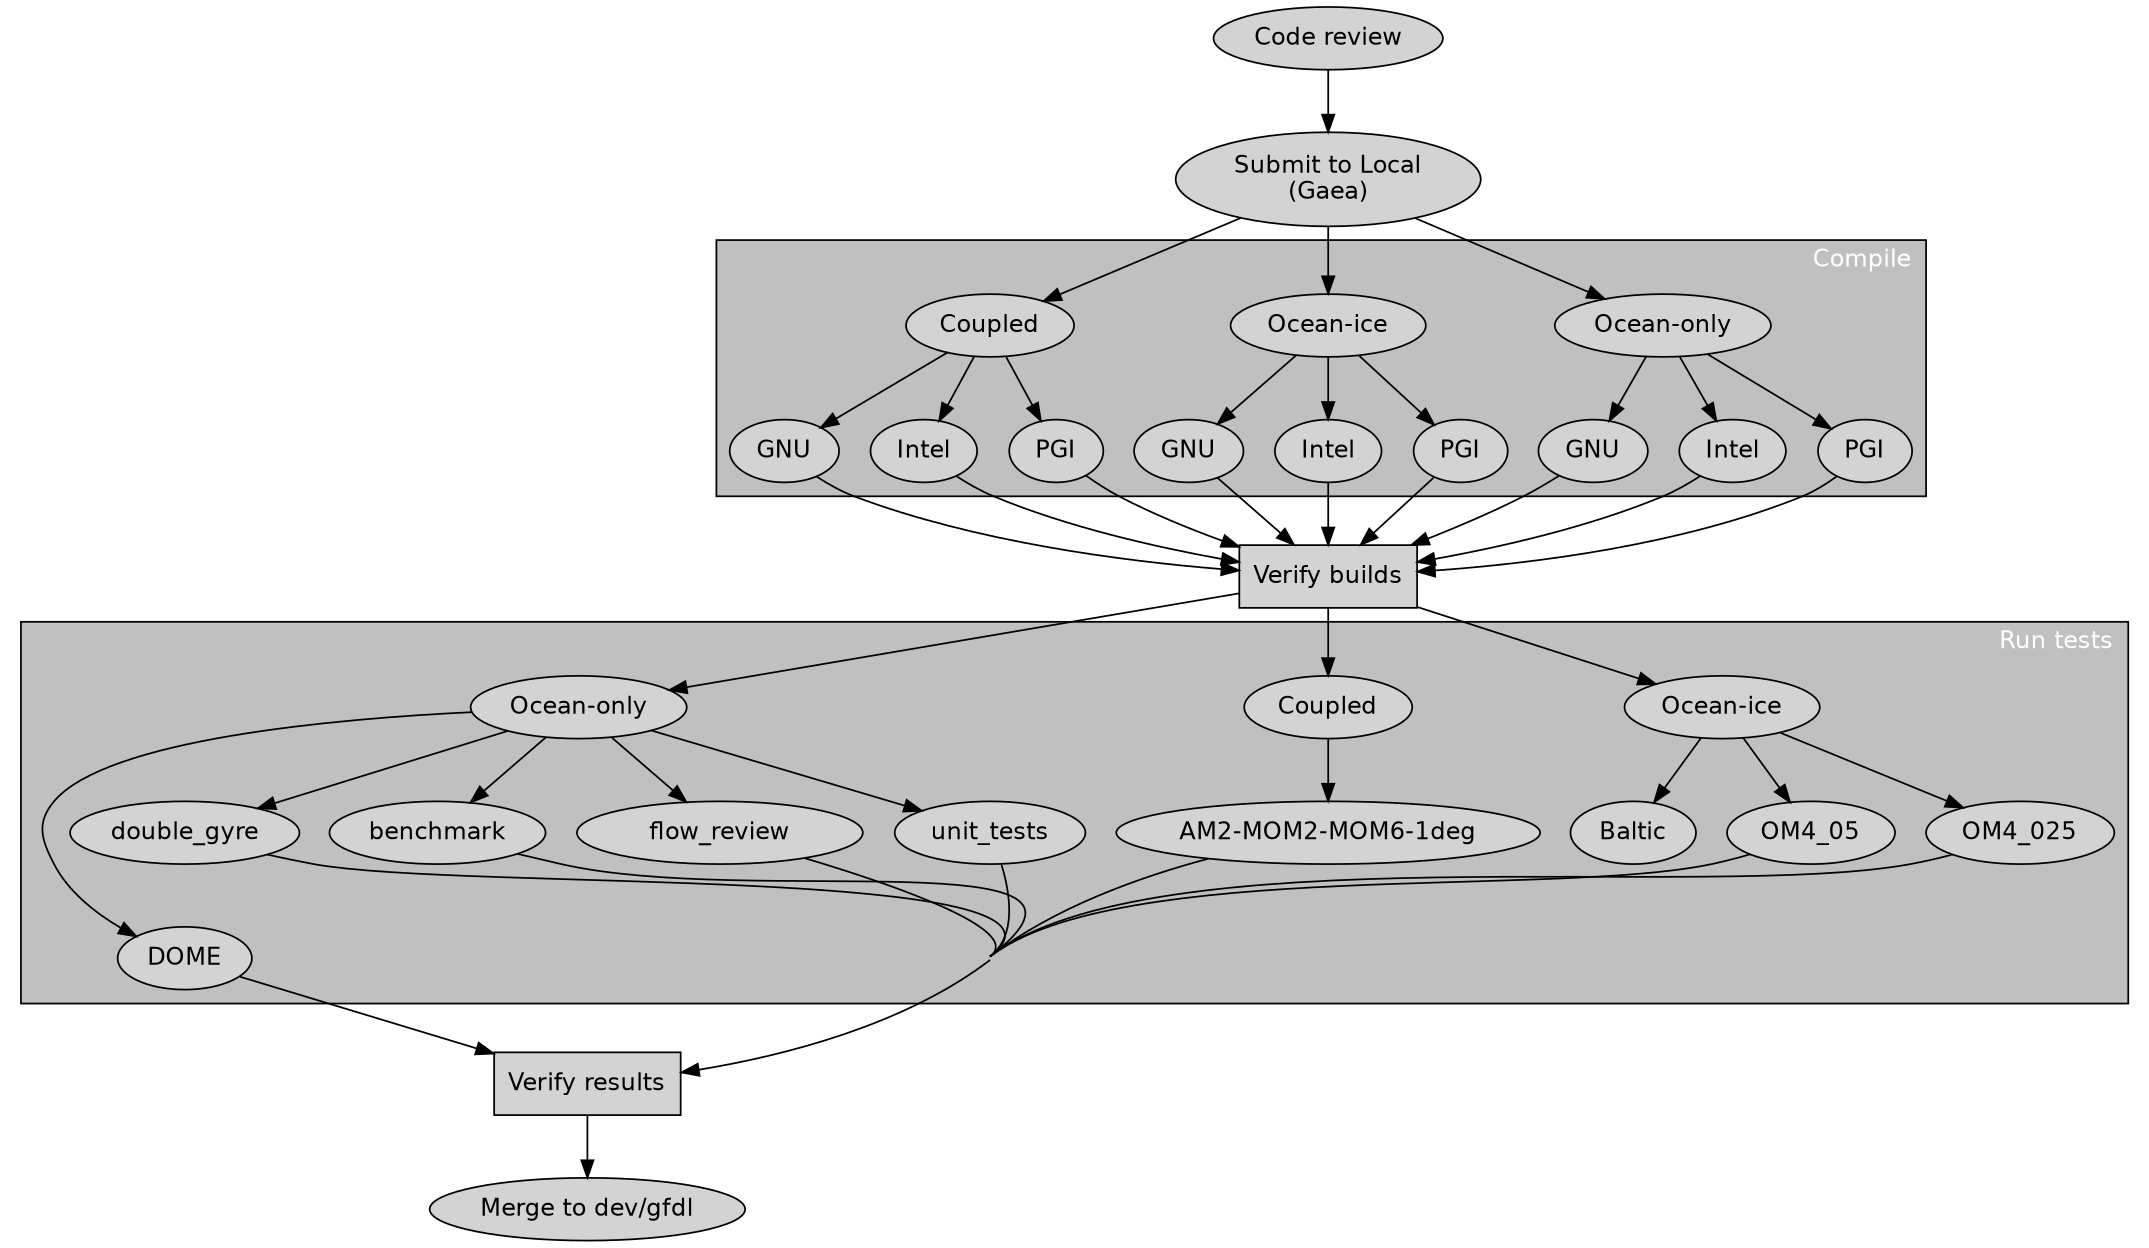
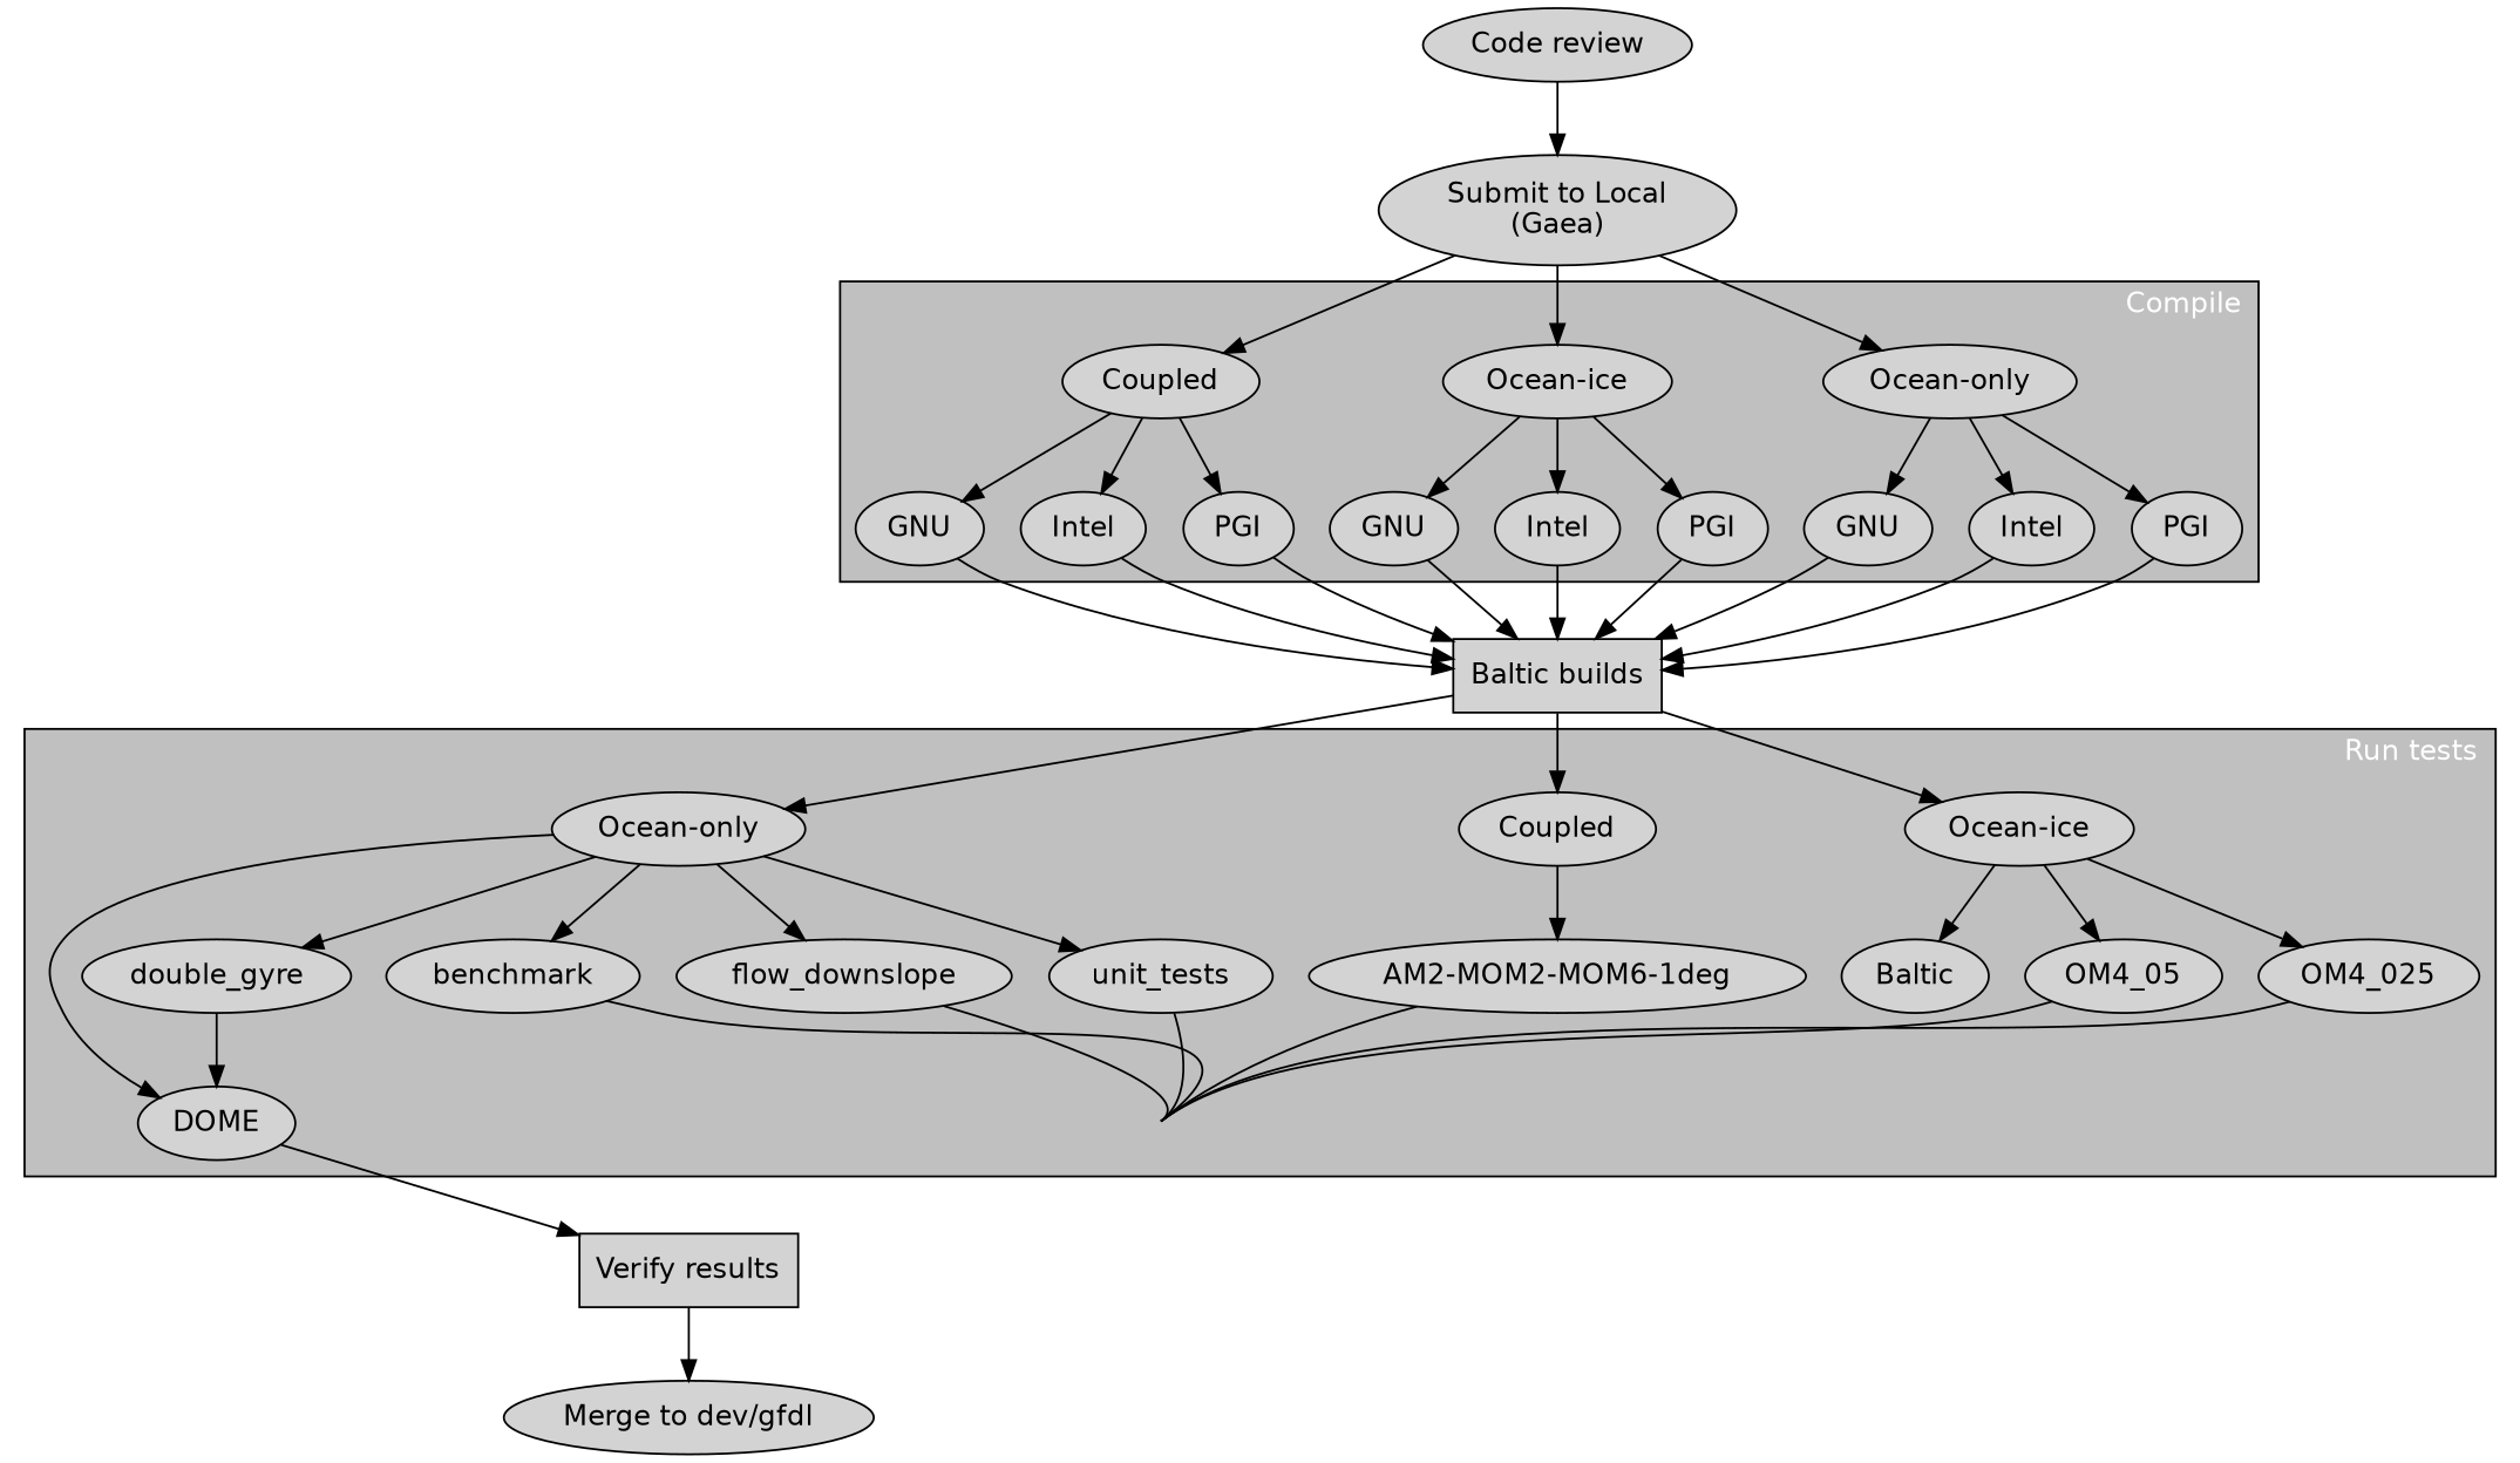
  digraph {
    concentrate=true
    fontcolor=white
    fontname=helvetica
    labeljust=r
    node [fontname=helvetica style=filled]
    n1 [label="Ocean-only"]
    n2 [label="Ocean-ice"]
    n3 [label=Coupled]
    n4 [label=GNU]
    n5 [label=Intel]
    n6 [label=PGI]
    n7 [label=GNU]
    n8 [label=Intel]
    n9 [label=PGI]
    n10 [label=GNU]
    n11 [label=Intel]
    n12 [label=PGI]
    n13 [label="Ocean-only"]
    n14 [label=Coupled]
    n15 [label="Ocean-ice"]
    n16 [label=benchmark]
    n17 [label=double_gyre]
    n18 [label=DOME]
-   n19 [label=flow_review]
+   n19 [label=flow_downslope]
    n20 [label=unit_tests]
    n21 [label="AM2-MOM2-MOM6-1deg"]
    n22 [label=OM4_05]
    n23 [label=OM4_025]
    n24 [label=Baltic]
-   n25 [label="Verify builds" shape=rectangle]
+   n25 [label="Baltic builds" shape=rectangle]
    n26 [label="Verify results" shape=rectangle]
    n27 [label="Code review"]
    n28 [label="Submit to Local\n(Gaea)"]
    n29 [label="Merge to dev/gfdl"]
    subgraph cluster_1 {
      bgcolor=grey
      label=Compile
      style=filled
      n1
      n2
      n3
      n4
      n5
      n6
      n7
      n8
      n9
      n10
      n11
      n12
    }
    subgraph cluster_2 {
      bgcolor=grey
      label="Run tests"
      style=filled
      n13
      n14
      n15
      n16
      n17
      n18
      n19
      n20
      n21
      n22
      n23
      n24
    }
    n1 -> n4
    n1 -> n5
    n1 -> n6
    n2 -> n7
    n2 -> n8
    n2 -> n9
    n3 -> n10
    n3 -> n11
    n3 -> n12
    n4 -> n25
    n5 -> n25
    n6 -> n25
    n7 -> n25
    n8 -> n25
    n9 -> n25
    n10 -> n25
    n11 -> n25
    n12 -> n25
    n13 -> n16
    n13 -> n17
    n13 -> n18
    n13 -> n19
    n13 -> n20
    n14 -> n21
    n15 -> n22
    n15 -> n23
    n15 -> n24
    n16 -> n26
-   n17 -> n26
+   n17 -> n18
    n18 -> n26
    n19 -> n26
    n20 -> n26
    n21 -> n26
    n22 -> n26
    n23 -> n26
    n25 -> n13
    n25 -> n14
    n25 -> n15
    n26 -> n29
    n27 -> n28
    n28 -> n1
    n28 -> n2
    n28 -> n3
  }
